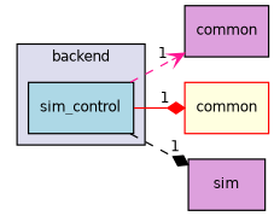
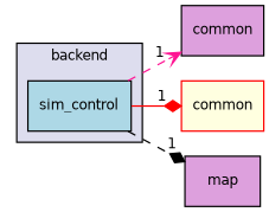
  digraph {
    compound=true
    rankdir=LR
    node [fillcolor=plum fontname=Helvetica fontsize=10 shape=box style=filled]
    edge [headlabel=1 labeldistance=1.5 labelfontname=Helvetica labelfontsize=10 style=dashed arrowhead=diamond]
    n1 [fillcolor=lightblue label=sim_control pencolor=black]
    n2 [label=common]
    n3 [color=red fillcolor=lightyellow label=common]
-   n4 [label=sim]
+   n4 [label=map]
    subgraph cluster_1 {
      bgcolor="#ddddee"
      fontname=Helvetica
      fontsize=10
      label=backend
      pencolor=black
      n1
    }
    n1 -> n2 [color=deeppink arrowhead=vee]
    n1 -> n3 [color=red style=solid]
    n1 -> n4 [color=black]
  }
